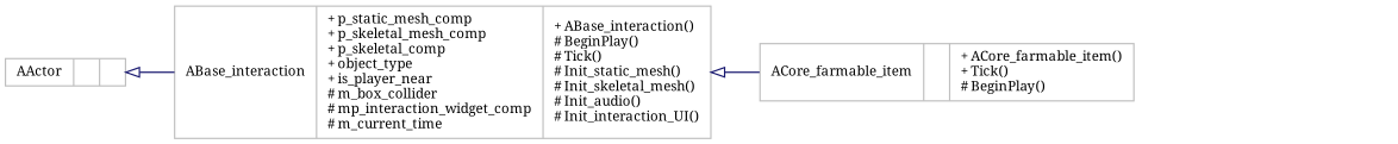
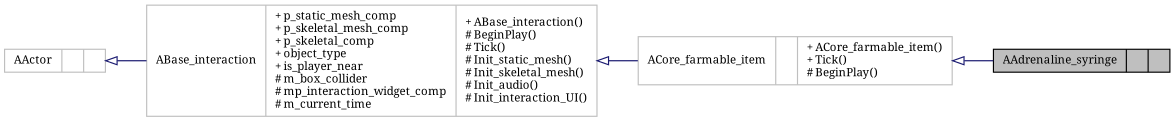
  digraph {
    fontname="Noto Serif"
    rankdir=LR
    node [color=grey75 fillcolor=white fontname="Noto Serif" fontsize=10 shape=record style=filled]
    edge [arrowtail=onormal color=midnightblue dir=back fontname="Noto Serif" fontsize=10 labelfontname=Helvetica labelfontsize=10 style=solid]
+   n1 [color=black fillcolor=grey75 fontcolor=black height=0.2 label="{AAdrenaline_syringe\n||}" width=0.4]
    n2 [height=0.2 label="{ACore_farmable_item\n||+ ACore_farmable_item()\l+ Tick()\l# BeginPlay()\l}" width=0.4]
    n3 [height=0.2 label="{ABase_interaction\n|+ p_static_mesh_comp\l+ p_skeletal_mesh_comp\l+ p_skeletal_comp\l+ object_type\l+ is_player_near\l# m_box_collider\l# mp_interaction_widget_comp\l# m_current_time\l|+ ABase_interaction()\l# BeginPlay()\l# Tick()\l# Init_static_mesh()\l# Init_skeletal_mesh()\l# Init_audio()\l# Init_interaction_UI()\l}" width=0.4]
    n4 [height=0.2 label="{AActor\n||}" width=0.4]
+   n2 -> n1
    n3 -> n2
    n4 -> n3
  }
